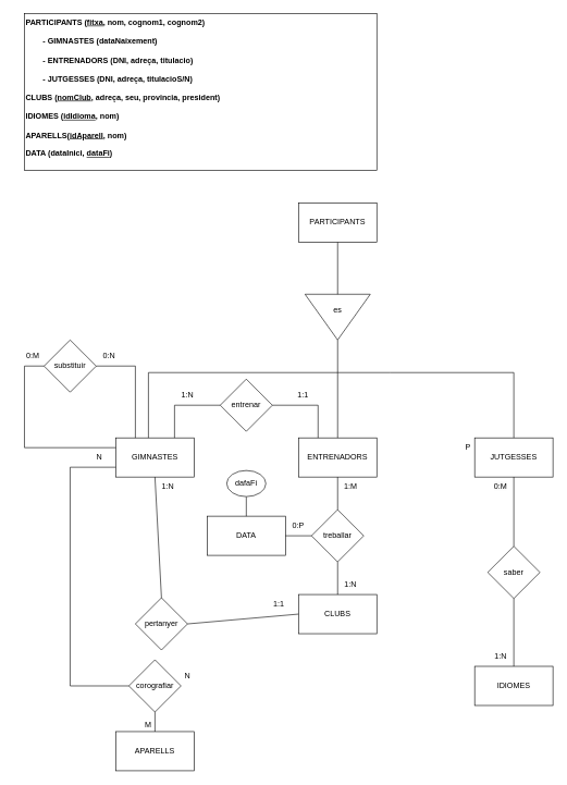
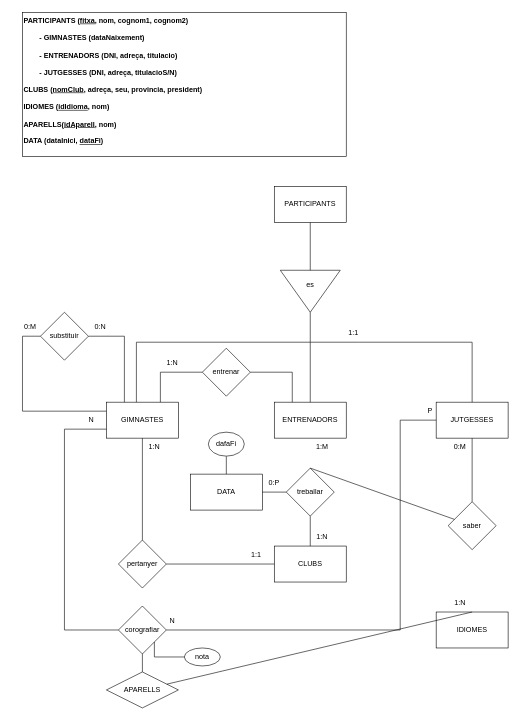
  <mxCell id="0" />
  <mxCell id="1" parent="0" />
  <mxCell id="2" value="GIMNASTES" style="rounded=0;whiteSpace=wrap;html=1;" parent="1" vertex="1"><mxGeometry x="177" y="670" width="120" height="60" as="geometry" /></mxCell>
  <mxCell id="3" value="saber" style="rhombus;whiteSpace=wrap;html=1;" parent="1" vertex="1"><mxGeometry x="747" y="836" width="80" height="80" as="geometry" /></mxCell>
  <mxCell id="4" value="&lt;div&gt;&lt;b&gt;PARTICIPANTS (&lt;/b&gt;&lt;b style=&quot;background-color: initial;&quot;&gt;&lt;u&gt;fitxa,&lt;/u&gt;&amp;nbsp;&lt;/b&gt;&lt;b style=&quot;background-color: initial;&quot;&gt;nom, cognom1, cognom2)&lt;/b&gt;&lt;/div&gt;&lt;b&gt;&lt;div&gt;&lt;b&gt;&lt;br&gt;&lt;/b&gt;&lt;/div&gt;&lt;span style=&quot;white-space: pre;&quot;&gt;&#09;&lt;/span&gt;- GIMNASTES (dataNaixement)&lt;/b&gt;&lt;div&gt;&lt;div&gt;&lt;b&gt;&lt;br&gt;&lt;/b&gt;&lt;/div&gt;&lt;div&gt;&lt;b&gt;&lt;span style=&quot;white-space: pre;&quot;&gt;&#09;&lt;/span&gt;- ENTRENADORS (DNI, adreça, titulacio)&lt;/b&gt;&lt;/div&gt;&lt;div&gt;&lt;b&gt;&lt;br&gt;&lt;/b&gt;&lt;/div&gt;&lt;div&gt;&lt;b&gt;&lt;span style=&quot;white-space: pre;&quot;&gt;&#09;&lt;/span&gt;- JUTGESSES (DNI, adreça, titulacioS/N)&lt;/b&gt;&lt;/div&gt;&lt;div&gt;&lt;b&gt;&lt;br&gt;&lt;/b&gt;&lt;/div&gt;&lt;div&gt;&lt;b&gt;CLUBS (&lt;u&gt;nomClub&lt;/u&gt;, adreça, seu, provincia, president)&lt;/b&gt;&lt;b&gt;&lt;br&gt;&lt;/b&gt;&lt;/div&gt;&lt;div&gt;&lt;b&gt;&lt;br&gt;&lt;/b&gt;&lt;/div&gt;&lt;div&gt;&lt;b&gt;IDIOMES (&lt;u&gt;idIdioma&lt;/u&gt;, nom)&lt;/b&gt;&lt;/div&gt;&lt;div&gt;&lt;b&gt;&lt;br&gt;&lt;/b&gt;&lt;/div&gt;&lt;div&gt;&lt;b&gt;APARELLS(&lt;u&gt;idAparell&lt;/u&gt;, nom)&lt;/b&gt;&lt;/div&gt;&lt;div&gt;&lt;b&gt;&lt;br&gt;&lt;/b&gt;&lt;/div&gt;&lt;div&gt;&lt;b&gt;DATA (dataInici, &lt;u&gt;dataFi&lt;/u&gt;)&lt;/b&gt;&lt;/div&gt;&lt;/div&gt;" style="text;html=1;align=left;verticalAlign=top;whiteSpace=wrap;rounded=0;strokeColor=default;labelBackgroundColor=none;fillColor=default;" parent="1" vertex="1"><mxGeometry x="37" y="20" width="540" height="240" as="geometry" /></mxCell>
  <mxCell id="5" value="CLUBS" style="rounded=0;whiteSpace=wrap;html=1;" parent="1" vertex="1"><mxGeometry x="457" y="910" width="120" height="60" as="geometry" /></mxCell>
  <mxCell id="6" value="ENTRENADORS" style="rounded=0;whiteSpace=wrap;html=1;" parent="1" vertex="1"><mxGeometry x="457" y="670" width="120" height="60" as="geometry" /></mxCell>
  <mxCell id="7" value="JUTGESSES" style="rounded=0;whiteSpace=wrap;html=1;" parent="1" vertex="1"><mxGeometry x="727" y="670" width="120" height="60" as="geometry" /></mxCell>
  <mxCell id="8" value="IDIOMES" style="rounded=0;whiteSpace=wrap;html=1;" parent="1" vertex="1"><mxGeometry x="727" y="1020" width="120" height="60" as="geometry" /></mxCell>
- <mxCell id="9" value="APARELLS" style="rounded=0;whiteSpace=wrap;html=1;" parent="1" vertex="1"><mxGeometry x="177" y="1120" width="120" height="60" as="geometry" /></mxCell>
+ <mxCell id="9" value="APARELLS" style="rhombus;whiteSpace=wrap;html=1;" parent="1" vertex="1"><mxGeometry x="177" y="1120" width="120" height="60" as="geometry" /></mxCell>
  <mxCell id="10" value="DATA" style="rounded=0;whiteSpace=wrap;html=1;" parent="1" vertex="1"><mxGeometry x="317" y="790" width="120" height="60" as="geometry" /></mxCell>
- <mxCell id="11" value="pertanyer" style="rhombus;whiteSpace=wrap;html=1;" parent="1" vertex="1"><mxGeometry x="207" y="915" width="80" height="80" as="geometry" /></mxCell>
+ <mxCell id="11" value="pertanyer" style="rhombus;whiteSpace=wrap;html=1;" parent="1" vertex="1"><mxGeometry x="197" y="900" width="80" height="80" as="geometry" /></mxCell>
  <mxCell id="12" value="corografiar" style="rhombus;whiteSpace=wrap;html=1;" parent="1" vertex="1"><mxGeometry x="197" y="1010" width="80" height="80" as="geometry" /></mxCell>
  <mxCell id="13" value="substituir" style="rhombus;whiteSpace=wrap;html=1;" parent="1" vertex="1"><mxGeometry x="67" y="520" width="80" height="80" as="geometry" /></mxCell>
  <mxCell id="14" value="" style="verticalLabelPosition=bottom;verticalAlign=top;html=1;shape=mxgraph.basic.acute_triangle;dx=0.5;rotation=-180;" parent="1" vertex="1"><mxGeometry x="467" y="450" width="100" height="70" as="geometry" /></mxCell>
  <mxCell id="15" value="es" style="text;html=1;align=center;verticalAlign=middle;whiteSpace=wrap;rounded=0;" parent="1" vertex="1"><mxGeometry x="487" y="460" width="60" height="30" as="geometry" /></mxCell>
  <mxCell id="16" value="" style="endArrow=none;html=1;rounded=0;entryX=0.5;entryY=1;entryDx=0;entryDy=0;exitX=0.5;exitY=1;exitDx=0;exitDy=0;exitPerimeter=0;" parent="1" source="14" target="21" edge="1"><mxGeometry width="50" height="50" relative="1" as="geometry"><mxPoint x="27" y="560" as="sourcePoint" /><mxPoint x="517" y="381.5" as="targetPoint" /></mxGeometry></mxCell>
  <mxCell id="17" value="" style="endArrow=none;html=1;rounded=0;entryX=0;entryY=0;entryDx=50;entryDy=0;entryPerimeter=0;" parent="1" target="14" edge="1"><mxGeometry width="50" height="50" relative="1" as="geometry"><mxPoint x="517" y="570" as="sourcePoint" /><mxPoint x="77" y="790" as="targetPoint" /></mxGeometry></mxCell>
  <mxCell id="18" value="" style="endArrow=none;html=1;rounded=0;" parent="1" edge="1"><mxGeometry width="50" height="50" relative="1" as="geometry"><mxPoint x="227" y="670" as="sourcePoint" /><mxPoint x="517" y="570" as="targetPoint" /><Array as="points"><mxPoint x="227" y="570" /></Array></mxGeometry></mxCell>
  <mxCell id="19" value="" style="endArrow=none;html=1;rounded=0;exitX=0.5;exitY=0;exitDx=0;exitDy=0;" parent="1" source="6" edge="1"><mxGeometry width="50" height="50" relative="1" as="geometry"><mxPoint x="517" y="660" as="sourcePoint" /><mxPoint x="517" y="570" as="targetPoint" /></mxGeometry></mxCell>
  <mxCell id="20" value="" style="endArrow=none;html=1;rounded=0;exitX=0.5;exitY=0;exitDx=0;exitDy=0;" parent="1" source="7" edge="1"><mxGeometry width="50" height="50" relative="1" as="geometry"><mxPoint x="787" y="650" as="sourcePoint" /><mxPoint x="517" y="570" as="targetPoint" /><Array as="points"><mxPoint x="787" y="570" /><mxPoint x="597" y="570" /></Array></mxGeometry></mxCell>
  <mxCell id="21" value="PARTICIPANTS" style="rounded=0;whiteSpace=wrap;html=1;" parent="1" vertex="1"><mxGeometry x="457" y="310" width="120" height="60" as="geometry" /></mxCell>
  <mxCell id="22" value="" style="endArrow=none;html=1;rounded=0;entryX=0.5;entryY=1;entryDx=0;entryDy=0;exitX=0.5;exitY=0;exitDx=0;exitDy=0;" parent="1" source="3" target="7" edge="1"><mxGeometry width="50" height="50" relative="1" as="geometry"><mxPoint x="287" y="680" as="sourcePoint" /><mxPoint x="337" y="630" as="targetPoint" /></mxGeometry></mxCell>
- <mxCell id="23" value="" style="endArrow=none;html=1;rounded=0;entryX=0.5;entryY=1;entryDx=0;entryDy=0;exitX=0.5;exitY=0;exitDx=0;exitDy=0;" parent="1" source="8" target="3" edge="1"><mxGeometry width="50" height="50" relative="1" as="geometry"><mxPoint x="287" y="680" as="sourcePoint" /><mxPoint x="337" y="630" as="targetPoint" /></mxGeometry></mxCell>
+ <mxCell id="23" value="" style="endArrow=none;html=1;rounded=0;exitX=0.5;exitY=0;exitDx=0;exitDy=0;" parent="1" source="8" target="9" edge="1"><mxGeometry width="50" height="50" relative="1" as="geometry"><mxPoint x="287" y="680" as="sourcePoint" /><mxPoint x="337" y="630" as="targetPoint" /></mxGeometry></mxCell>
  <mxCell id="24" value="" style="endArrow=none;html=1;rounded=0;entryX=0.25;entryY=0;entryDx=0;entryDy=0;exitX=1;exitY=0.5;exitDx=0;exitDy=0;" parent="1" source="13" target="2" edge="1"><mxGeometry width="50" height="50" relative="1" as="geometry"><mxPoint x="247" y="830" as="sourcePoint" /><mxPoint x="297" y="780" as="targetPoint" /><Array as="points"><mxPoint x="207" y="560" /></Array></mxGeometry></mxCell>
  <mxCell id="25" value="" style="endArrow=none;html=1;rounded=0;entryX=0;entryY=0.5;entryDx=0;entryDy=0;exitX=0;exitY=0.25;exitDx=0;exitDy=0;" parent="1" source="2" target="13" edge="1"><mxGeometry width="50" height="50" relative="1" as="geometry"><mxPoint x="247" y="830" as="sourcePoint" /><mxPoint x="297" y="780" as="targetPoint" /><Array as="points"><mxPoint x="37" y="685" /><mxPoint x="37" y="560" /></Array></mxGeometry></mxCell>
+ <mxCell id="26" value="nota" style="ellipse;whiteSpace=wrap;html=1;" parent="1" vertex="1"><mxGeometry x="307" y="1080" width="60" height="30" as="geometry" /></mxCell>
  <mxCell id="27" value="" style="endArrow=none;html=1;rounded=0;entryX=0.5;entryY=1;entryDx=0;entryDy=0;exitX=0.5;exitY=0;exitDx=0;exitDy=0;" parent="1" source="9" target="12" edge="1"><mxGeometry width="50" height="50" relative="1" as="geometry"><mxPoint x="357" y="950" as="sourcePoint" /><mxPoint x="407" y="900" as="targetPoint" /></mxGeometry></mxCell>
  <mxCell id="28" value="treballar" style="rhombus;whiteSpace=wrap;html=1;" parent="1" vertex="1"><mxGeometry x="477" y="780" width="80" height="80" as="geometry" /></mxCell>
- <mxCell id="29" value="" style="endArrow=none;html=1;rounded=0;entryX=0.5;entryY=1;entryDx=0;entryDy=0;exitX=0.5;exitY=0;exitDx=0;exitDy=0;" parent="1" source="28" target="6" edge="1"><mxGeometry width="50" height="50" relative="1" as="geometry"><mxPoint x="357" y="920" as="sourcePoint" /><mxPoint x="407" y="870" as="targetPoint" /></mxGeometry></mxCell>
+ <mxCell id="29" value="" style="endArrow=none;html=1;rounded=0;exitX=0.5;exitY=0;exitDx=0;exitDy=0;" parent="1" source="28" target="3" edge="1"><mxGeometry width="50" height="50" relative="1" as="geometry"><mxPoint x="357" y="920" as="sourcePoint" /><mxPoint x="407" y="870" as="targetPoint" /></mxGeometry></mxCell>
  <mxCell id="30" value="" style="endArrow=none;html=1;rounded=0;entryX=0.5;entryY=1;entryDx=0;entryDy=0;exitX=0.5;exitY=0;exitDx=0;exitDy=0;" parent="1" source="5" target="28" edge="1"><mxGeometry width="50" height="50" relative="1" as="geometry"><mxPoint x="357" y="920" as="sourcePoint" /><mxPoint x="407" y="870" as="targetPoint" /></mxGeometry></mxCell>
  <mxCell id="31" value="" style="endArrow=none;html=1;rounded=0;entryX=0;entryY=0.75;entryDx=0;entryDy=0;exitX=0;exitY=0.5;exitDx=0;exitDy=0;" parent="1" source="12" target="2" edge="1"><mxGeometry width="50" height="50" relative="1" as="geometry"><mxPoint x="357" y="920" as="sourcePoint" /><mxPoint x="407" y="870" as="targetPoint" /><Array as="points"><mxPoint x="107" y="1050" /><mxPoint x="107" y="715" /></Array></mxGeometry></mxCell>
+ <mxCell id="32" value="" style="endArrow=none;html=1;rounded=0;entryX=1;entryY=0.5;entryDx=0;entryDy=0;exitX=0;exitY=0.5;exitDx=0;exitDy=0;" parent="1" source="7" target="12" edge="1"><mxGeometry width="50" height="50" relative="1" as="geometry"><mxPoint x="327" y="980" as="sourcePoint" /><mxPoint x="377" y="930" as="targetPoint" /><Array as="points"><mxPoint x="667" y="700" /><mxPoint x="667" y="810" /><mxPoint x="667" y="1050" /></Array></mxGeometry></mxCell>
  <mxCell id="33" value="" style="endArrow=none;html=1;rounded=0;entryX=0;entryY=0.5;entryDx=0;entryDy=0;exitX=1;exitY=0.5;exitDx=0;exitDy=0;" parent="1" source="10" target="28" edge="1"><mxGeometry width="50" height="50" relative="1" as="geometry"><mxPoint x="377" y="910" as="sourcePoint" /><mxPoint x="427" y="860" as="targetPoint" /></mxGeometry></mxCell>
  <mxCell id="34" value="" style="endArrow=none;html=1;rounded=0;entryX=0;entryY=0.5;entryDx=0;entryDy=0;exitX=1;exitY=0.5;exitDx=0;exitDy=0;" parent="1" source="11" target="5" edge="1"><mxGeometry width="50" height="50" relative="1" as="geometry"><mxPoint x="227" y="910" as="sourcePoint" /><mxPoint x="277" y="860" as="targetPoint" /></mxGeometry></mxCell>
  <mxCell id="35" value="" style="endArrow=none;html=1;rounded=0;exitX=0.5;exitY=0;exitDx=0;exitDy=0;" parent="1" source="55" edge="1"><mxGeometry width="50" height="50" relative="1" as="geometry"><mxPoint x="537" y="730" as="sourcePoint" /><mxPoint x="377" y="740" as="targetPoint" /></mxGeometry></mxCell>
+ <mxCell id="36" value="" style="endArrow=none;html=1;rounded=0;entryX=1;entryY=1;entryDx=0;entryDy=0;exitX=0;exitY=0.5;exitDx=0;exitDy=0;" parent="1" source="26" target="12" edge="1"><mxGeometry width="50" height="50" relative="1" as="geometry"><mxPoint x="407" y="1120" as="sourcePoint" /><mxPoint x="457" y="1070" as="targetPoint" /><Array as="points"><mxPoint x="257" y="1095" /></Array></mxGeometry></mxCell>
  <mxCell id="37" value="1:N" style="text;html=1;align=center;verticalAlign=middle;whiteSpace=wrap;rounded=0;" parent="1" vertex="1"><mxGeometry x="737" y="990" width="60" height="30" as="geometry" /></mxCell>
  <mxCell id="38" value="0:N" style="text;html=1;align=center;verticalAlign=middle;whiteSpace=wrap;rounded=0;" parent="1" vertex="1"><mxGeometry x="137" y="530" width="60" height="30" as="geometry" /></mxCell>
  <mxCell id="39" value="0:M" style="text;html=1;align=center;verticalAlign=middle;whiteSpace=wrap;rounded=0;" parent="1" vertex="1"><mxGeometry x="20" y="530" width="60" height="30" as="geometry" /></mxCell>
- <mxCell id="40" value="M" style="text;html=1;align=center;verticalAlign=middle;whiteSpace=wrap;rounded=0;" parent="1" vertex="1"><mxGeometry x="212" y="1100" width="30" height="20" as="geometry" /></mxCell>
  <mxCell id="41" value="1:N" style="text;html=1;align=center;verticalAlign=middle;whiteSpace=wrap;rounded=0;" parent="1" vertex="1"><mxGeometry x="227" y="730" width="60" height="30" as="geometry" /></mxCell>
  <mxCell id="42" value="1:1&lt;span style=&quot;color: rgba(0, 0, 0, 0); font-family: monospace; font-size: 0px; text-align: start; text-wrap: nowrap;&quot;&gt;%3CmxGraphModel%3E%3Croot%3E%3CmxCell%20id%3D%220%22%2F%3E%3CmxCell%20id%3D%221%22%20parent%3D%220%22%2F%3E%3CmxCell%20id%3D%222%22%20value%3D%221%3A3%22%20style%3D%22text%3Bhtml%3D1%3Balign%3Dcenter%3BverticalAlign%3Dmiddle%3BwhiteSpace%3Dwrap%3Brounded%3D0%3B%22%20vertex%3D%221%22%20parent%3D%221%22%3E%3CmxGeometry%20x%3D%22-500%22%20y%3D%22-600%22%20width%3D%2260%22%20height%3D%2230%22%20as%3D%22geometry%22%2F%3E%3C%2FmxCell%3E%3C%2Froot%3E%3C%2FmxGraphModel%3E&lt;/span&gt;" style="text;html=1;align=center;verticalAlign=middle;whiteSpace=wrap;rounded=0;" parent="1" vertex="1"><mxGeometry x="397" y="910" width="60" height="30" as="geometry" /></mxCell>
  <mxCell id="43" value="1:N" style="text;html=1;align=center;verticalAlign=middle;whiteSpace=wrap;rounded=0;" parent="1" vertex="1"><mxGeometry x="507" y="880" width="60" height="30" as="geometry" /></mxCell>
  <mxCell id="44" value="1:M" style="text;html=1;align=center;verticalAlign=middle;whiteSpace=wrap;rounded=0;" parent="1" vertex="1"><mxGeometry x="507" y="730" width="60" height="30" as="geometry" /></mxCell>
  <mxCell id="45" value="0:P" style="text;html=1;align=center;verticalAlign=middle;whiteSpace=wrap;rounded=0;" parent="1" vertex="1"><mxGeometry x="427" y="790" width="60" height="30" as="geometry" /></mxCell>
  <mxCell id="46" value="&lt;span style=&quot;color: rgb(0, 0, 0); font-family: Helvetica; font-size: 12px; font-style: normal; font-variant-ligatures: normal; font-variant-caps: normal; font-weight: 400; letter-spacing: normal; orphans: 2; text-align: center; text-indent: 0px; text-transform: none; widows: 2; word-spacing: 0px; -webkit-text-stroke-width: 0px; white-space: normal; background-color: rgb(251, 251, 251); text-decoration-thickness: initial; text-decoration-style: initial; text-decoration-color: initial; display: inline !important; float: none;&quot;&gt;0:M&lt;/span&gt;" style="text;whiteSpace=wrap;html=1;" parent="1" vertex="1"><mxGeometry x="754.5" y="730" width="25" height="30" as="geometry" /></mxCell>
  <mxCell id="47" value="N" style="text;html=1;align=center;verticalAlign=middle;whiteSpace=wrap;rounded=0;" parent="1" vertex="1"><mxGeometry x="137" y="690" width="30" height="20" as="geometry" /></mxCell>
  <mxCell id="48" value="N" style="text;html=1;align=center;verticalAlign=middle;whiteSpace=wrap;rounded=0;" parent="1" vertex="1"><mxGeometry x="257" y="1020" width="60" height="30" as="geometry" /></mxCell>
  <mxCell id="49" value="P" style="text;html=1;align=center;verticalAlign=middle;whiteSpace=wrap;rounded=0;" parent="1" vertex="1"><mxGeometry x="687" y="670" width="60" height="30" as="geometry" /></mxCell>
  <mxCell id="50" value="" style="endArrow=none;html=1;rounded=0;exitX=0.5;exitY=0;exitDx=0;exitDy=0;entryX=0.5;entryY=1;entryDx=0;entryDy=0;" edge="1" parent="1" source="11" target="2"><mxGeometry width="50" height="50" relative="1" as="geometry"><mxPoint x="397" y="920" as="sourcePoint" /><mxPoint x="247" y="780" as="targetPoint" /></mxGeometry></mxCell>
  <mxCell id="51" value="entrenar" style="rhombus;whiteSpace=wrap;html=1;" vertex="1" parent="1"><mxGeometry x="337" y="580" width="80" height="80" as="geometry" /></mxCell>
  <mxCell id="52" value="" style="endArrow=none;html=1;rounded=0;entryX=0.75;entryY=0;entryDx=0;entryDy=0;exitX=0;exitY=0.5;exitDx=0;exitDy=0;" edge="1" parent="1" source="51" target="2"><mxGeometry width="50" height="50" relative="1" as="geometry"><mxPoint x="417" y="850" as="sourcePoint" /><mxPoint x="467" y="800" as="targetPoint" /><Array as="points"><mxPoint x="267" y="620" /></Array></mxGeometry></mxCell>
  <mxCell id="53" value="" style="endArrow=none;html=1;rounded=0;entryX=0.25;entryY=0;entryDx=0;entryDy=0;exitX=1;exitY=0.5;exitDx=0;exitDy=0;" edge="1" parent="1" source="51" target="6"><mxGeometry width="50" height="50" relative="1" as="geometry"><mxPoint x="417" y="850" as="sourcePoint" /><mxPoint x="467" y="800" as="targetPoint" /><Array as="points"><mxPoint x="487" y="620" /></Array></mxGeometry></mxCell>
  <mxCell id="54" value="" style="endArrow=none;html=1;rounded=0;exitX=0.5;exitY=0;exitDx=0;exitDy=0;" edge="1" parent="1" source="10" target="55"><mxGeometry width="50" height="50" relative="1" as="geometry"><mxPoint x="377" y="790" as="sourcePoint" /><mxPoint x="377" y="740" as="targetPoint" /></mxGeometry></mxCell>
  <mxCell id="55" value="dafaFi" style="ellipse;whiteSpace=wrap;html=1;" parent="1" vertex="1"><mxGeometry x="347" y="720" width="60" height="40" as="geometry" /></mxCell>
- <mxCell id="56" value="1:1" style="text;html=1;align=center;verticalAlign=middle;whiteSpace=wrap;rounded=0;" vertex="1" parent="1"><mxGeometry x="434" y="590" width="60" height="30" as="geometry" /></mxCell>
+ <mxCell id="56" value="1:1" style="text;html=1;align=center;verticalAlign=middle;whiteSpace=wrap;rounded=0;" vertex="1" parent="1"><mxGeometry x="559" y="540" width="60" height="30" as="geometry" /></mxCell>
  <mxCell id="57" value="1:N" style="text;html=1;align=center;verticalAlign=middle;whiteSpace=wrap;rounded=0;" vertex="1" parent="1"><mxGeometry x="257" y="590" width="60" height="30" as="geometry" /></mxCell>
